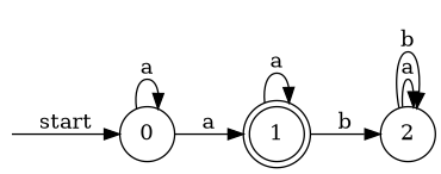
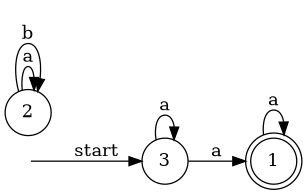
  digraph {
    rankdir=LR
    node [shape=circle]
    __start [shape=point style=invis]
-   0
+   0 [label=3]
    1 [shape=doublecircle]
    2
    __start -> 0 [label=start]
    0 -> 0 [label=a]
    0 -> 1 [label=a]
    1 -> 1 [label=a]
-   1 -> 2 [label=b]
    2 -> 2 [label=a]
    2 -> 2 [label=b]
  }
